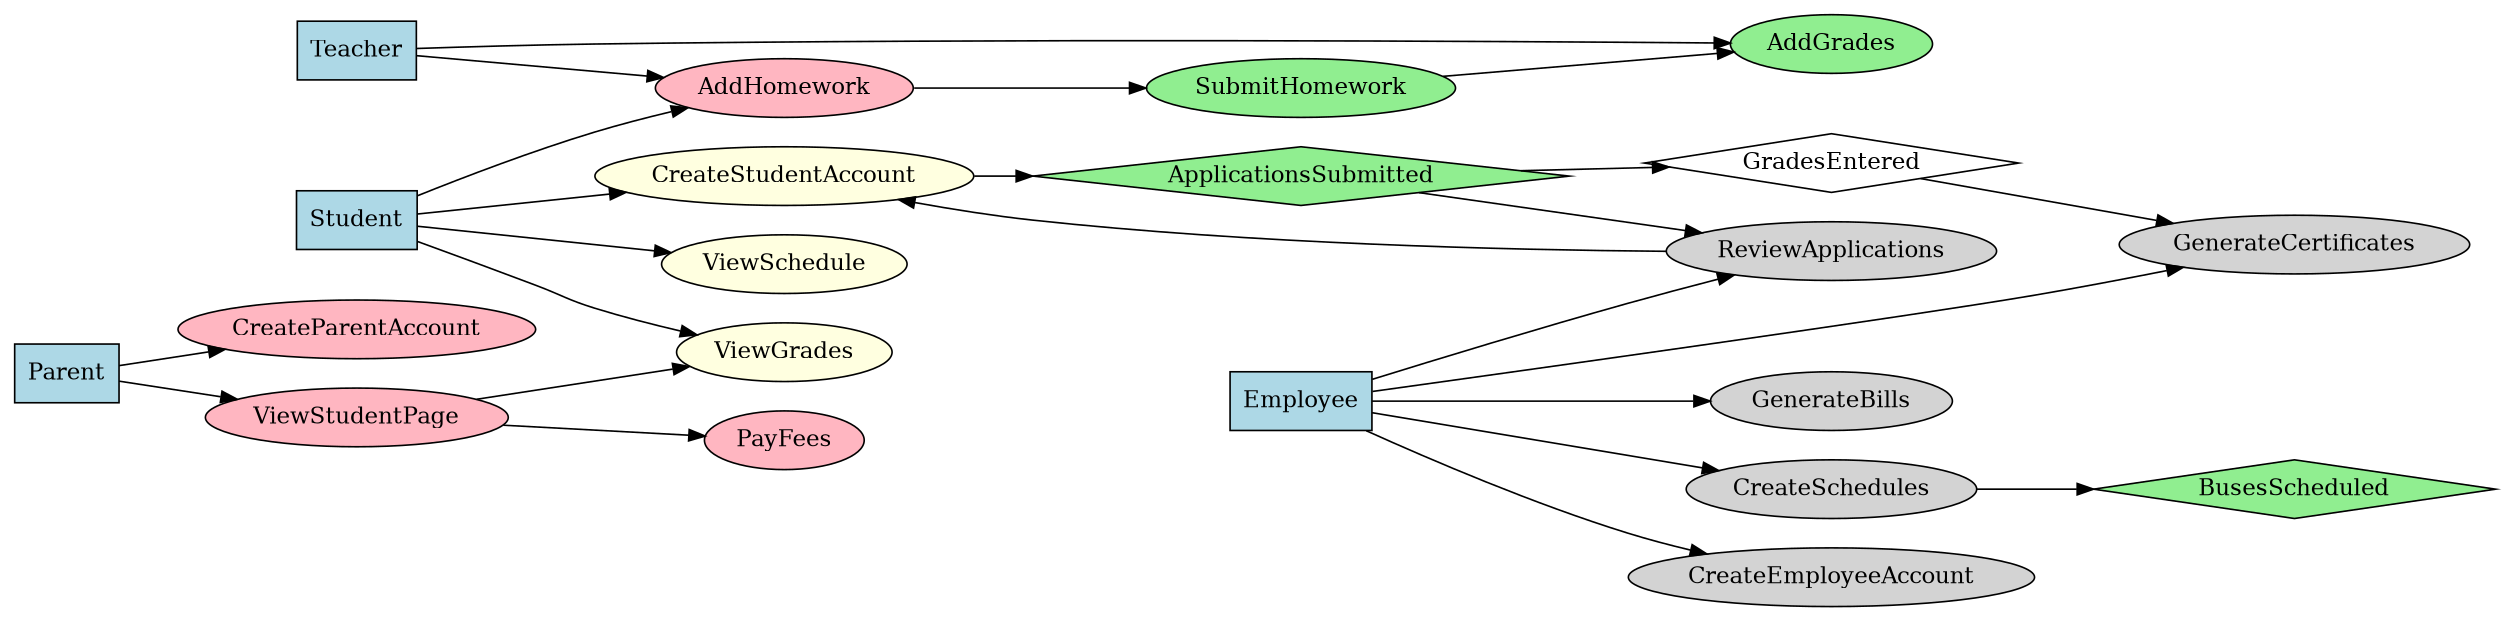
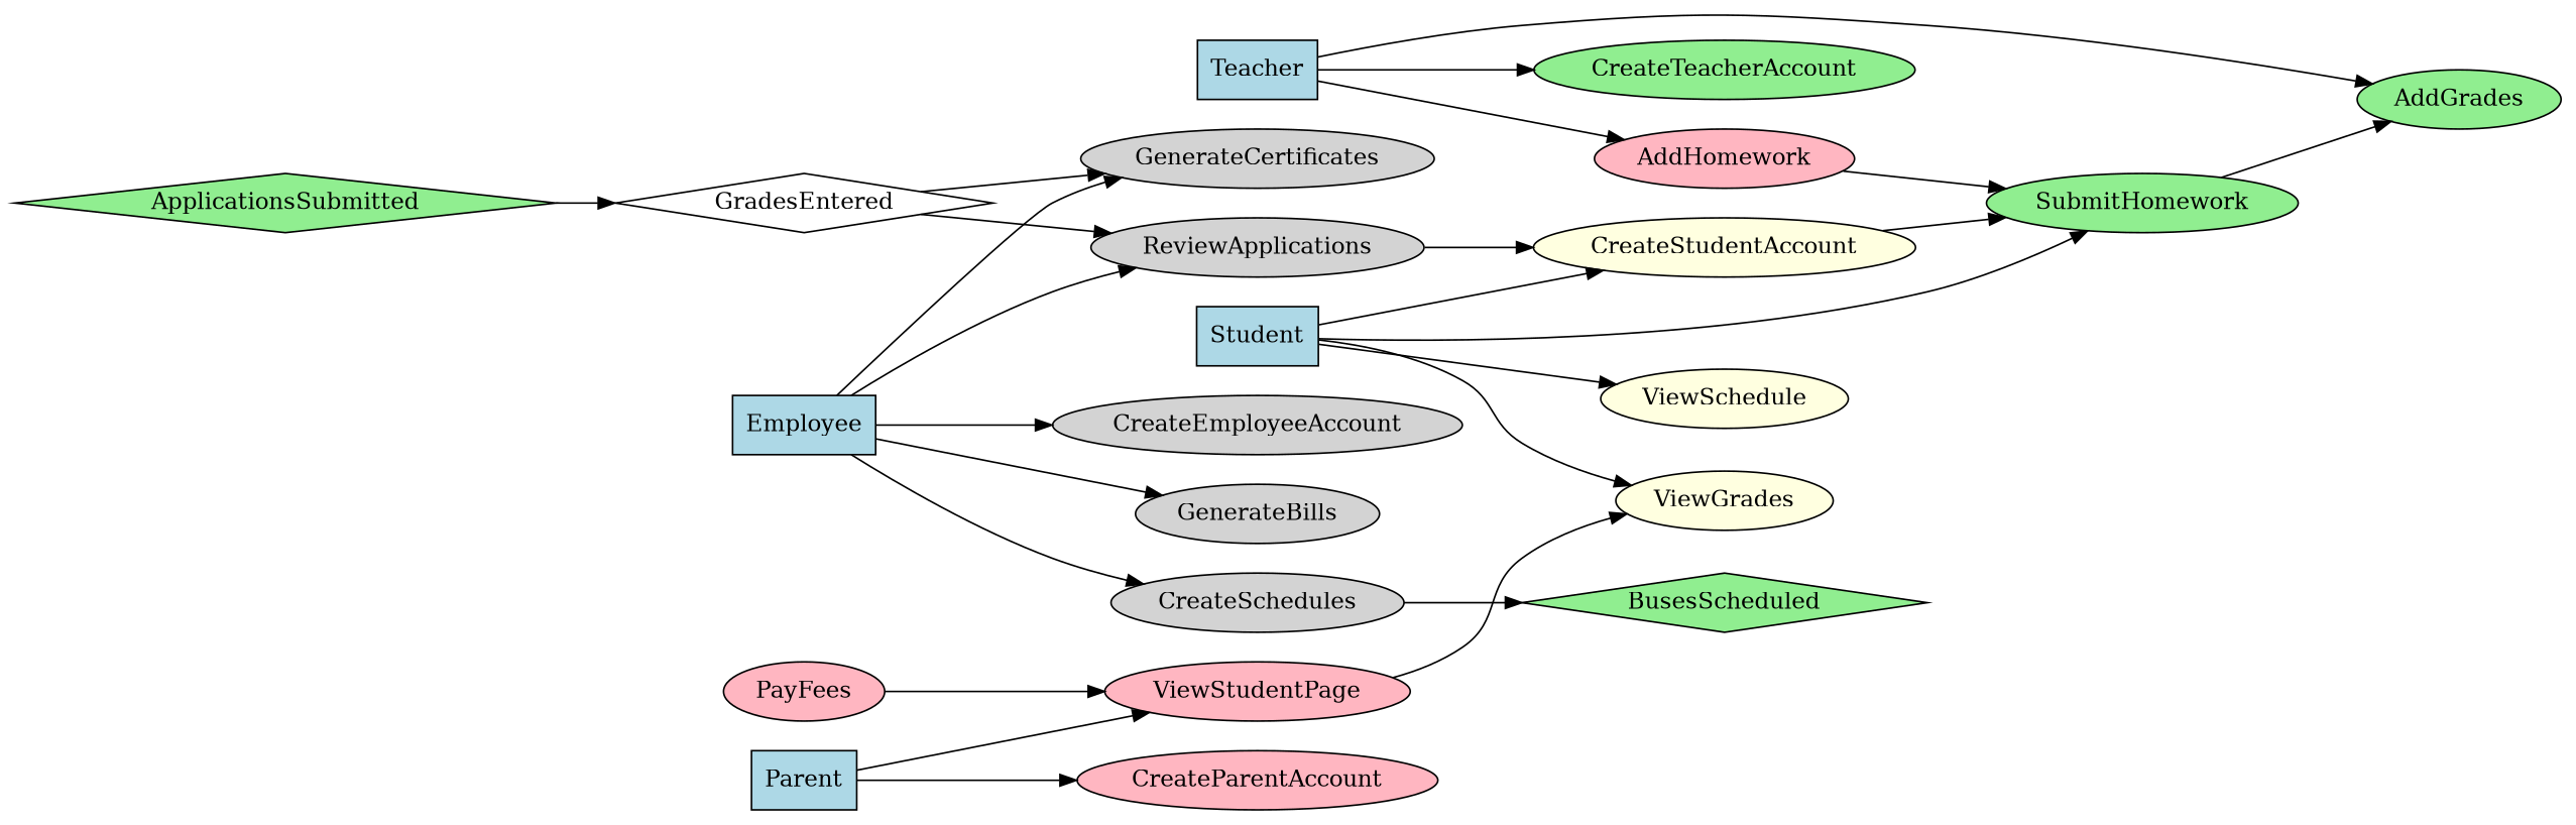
  digraph {
    rankdir=LR
    node [fillcolor=lightgreen shape=ellipse style=filled]
    Teacher [fillcolor=lightblue shape=rectangle]
+   CreateTeacherAccount
    AddHomework [fillcolor=lightpink]
    AddGrades
    SubmitHomework
    Student [fillcolor=lightblue shape=rectangle]
    CreateStudentAccount [fillcolor=lightyellow]
    ViewSchedule [fillcolor=lightyellow]
    ViewGrades [fillcolor=lightyellow]
    ApplicationsSubmitted [shape=diamond]
    Parent [fillcolor=lightblue shape=rectangle]
    CreateParentAccount [fillcolor=lightpink]
    ViewStudentPage [fillcolor=lightpink]
    PayFees [fillcolor=lightpink]
    Employee [fillcolor=lightblue shape=rectangle]
    CreateEmployeeAccount [fillcolor=lightgrey]
    ReviewApplications [fillcolor=lightgrey]
    CreateSchedules [fillcolor=lightgrey]
    GenerateBills [fillcolor=lightgrey]
    GenerateCertificates [fillcolor=lightgrey]
    BusesScheduled [shape=diamond]
    GradesEntered [fillcolor=white shape=diamond]
+   Teacher -> CreateTeacherAccount
    Teacher -> AddHomework
    Teacher -> AddGrades
    AddHomework -> SubmitHomework
    SubmitHomework -> AddGrades
-   Student -> AddHomework
+   Student -> SubmitHomework
    Student -> CreateStudentAccount
    Student -> ViewSchedule
    Student -> ViewGrades
-   CreateStudentAccount -> ApplicationsSubmitted
-   ApplicationsSubmitted -> ReviewApplications
+   CreateStudentAccount -> SubmitHomework
+   GradesEntered -> ReviewApplications
    ApplicationsSubmitted -> GradesEntered
    Parent -> CreateParentAccount
    Parent -> ViewStudentPage
    ViewStudentPage -> ViewGrades
-   ViewStudentPage -> PayFees
+   PayFees -> ViewStudentPage
    Employee -> CreateEmployeeAccount
    Employee -> ReviewApplications
    Employee -> CreateSchedules
    Employee -> GenerateBills
    Employee -> GenerateCertificates
    ReviewApplications -> CreateStudentAccount
    CreateSchedules -> BusesScheduled
    GradesEntered -> GenerateCertificates
  }
